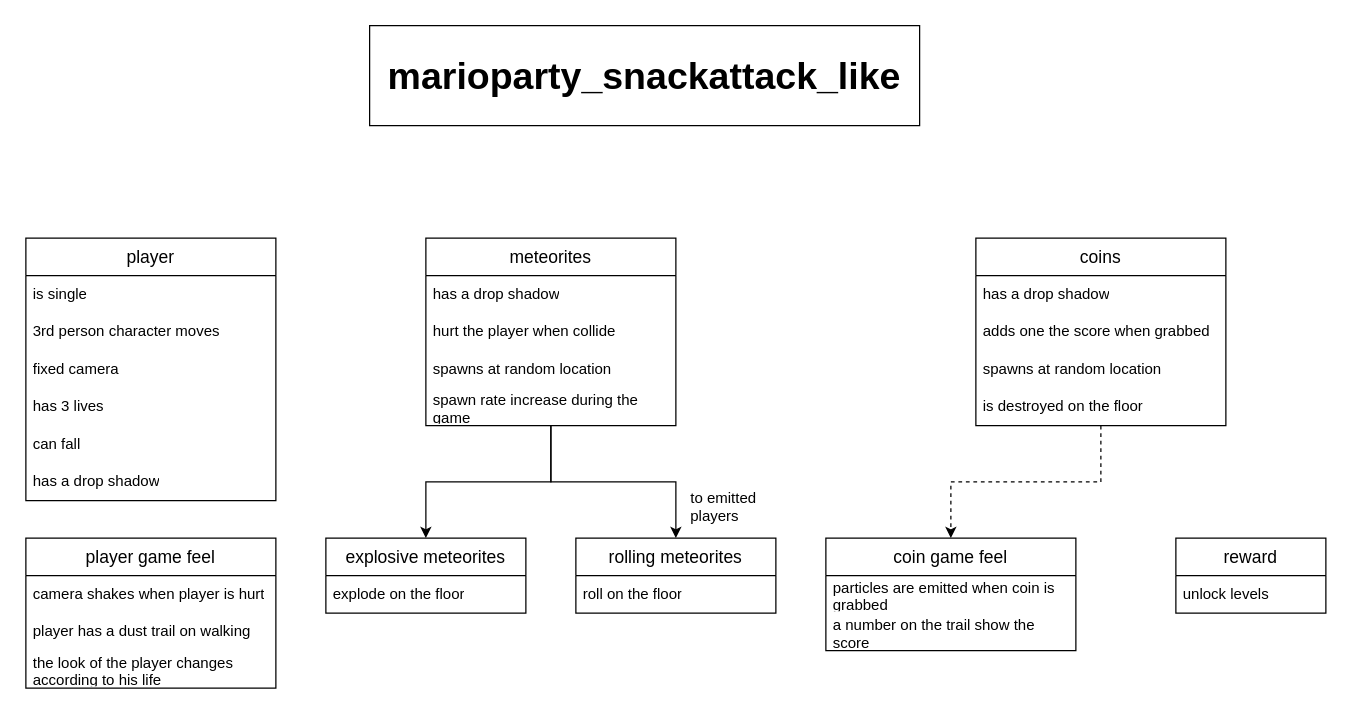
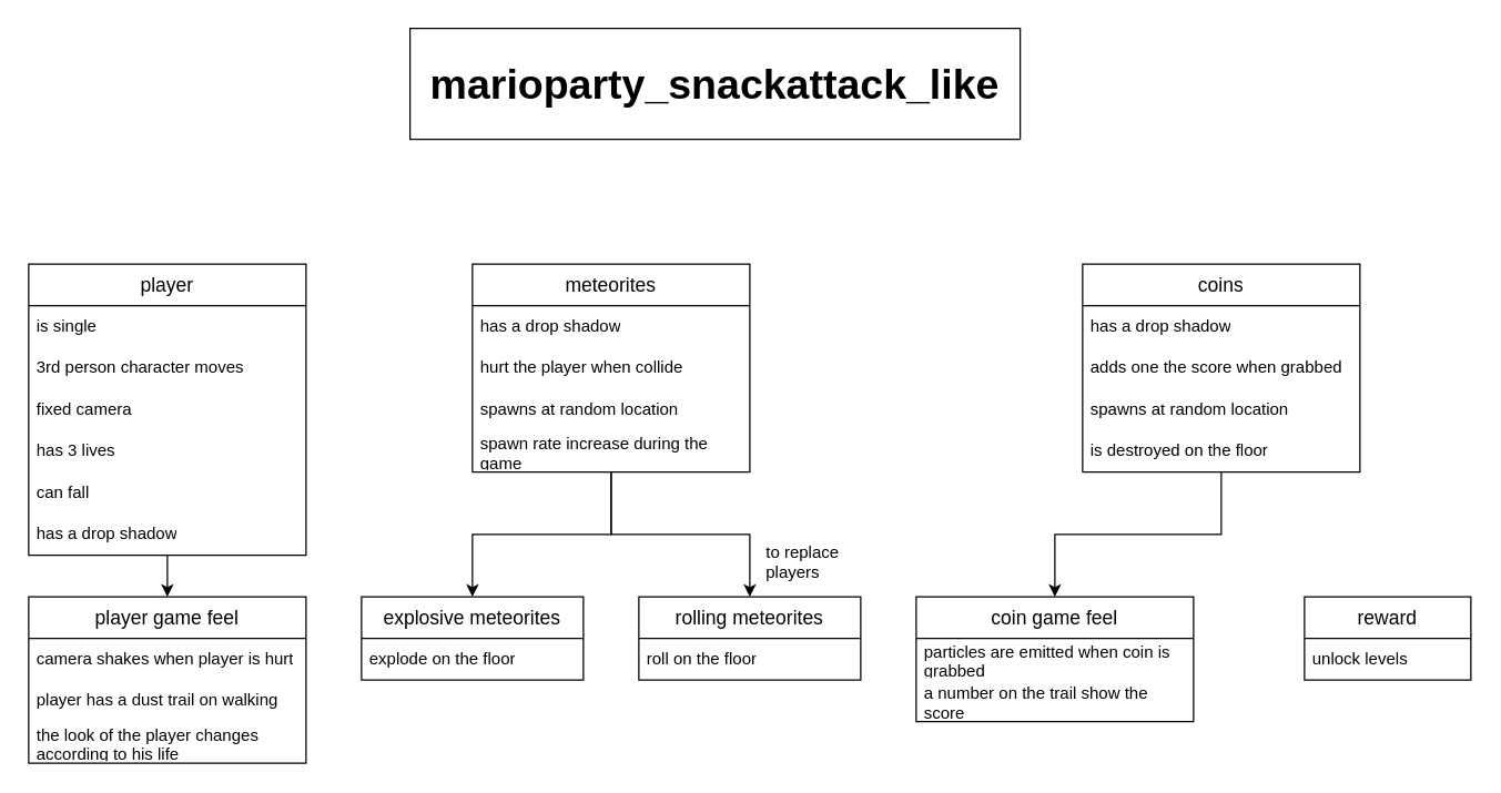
  <mxCell id="0" />
  <mxCell id="1" parent="0" />
  <mxCell id="2" value="marioparty_snackattack_like" style="text;html=1;align=center;verticalAlign=middle;whiteSpace=wrap;rounded=0;fontSize=30;fillColor=default;strokeColor=default;fontStyle=1" vertex="1" parent="1"><mxGeometry x="295" y="20" width="440" height="80" as="geometry" /></mxCell>
+ <mxCell id="3" style="edgeStyle=orthogonalEdgeStyle;rounded=0;orthogonalLoop=1;jettySize=auto;html=1;" edge="1" parent="1" source="4" target="29"><mxGeometry relative="1" as="geometry" /></mxCell>
  <mxCell id="4" value="player" style="swimlane;fontStyle=0;childLayout=stackLayout;horizontal=1;startSize=30;horizontalStack=0;resizeParent=1;resizeParentMax=0;resizeLast=0;collapsible=1;marginBottom=0;whiteSpace=wrap;html=1;fontSize=14;" vertex="1" parent="1"><mxGeometry x="20" y="190" width="200" height="210" as="geometry" /></mxCell>
  <mxCell id="5" value="is single" style="text;strokeColor=none;fillColor=none;align=left;verticalAlign=middle;spacingLeft=4;spacingRight=4;overflow=hidden;points=[[0,0.5],[1,0.5]];portConstraint=eastwest;rotatable=0;whiteSpace=wrap;html=1;" vertex="1" parent="4"><mxGeometry y="30" width="200" height="30" as="geometry" /></mxCell>
  <mxCell id="6" value="3rd person character moves" style="text;strokeColor=none;fillColor=none;align=left;verticalAlign=middle;spacingLeft=4;spacingRight=4;overflow=hidden;points=[[0,0.5],[1,0.5]];portConstraint=eastwest;rotatable=0;whiteSpace=wrap;html=1;" vertex="1" parent="4"><mxGeometry y="60" width="200" height="30" as="geometry" /></mxCell>
  <mxCell id="7" value="fixed camera" style="text;strokeColor=none;fillColor=none;align=left;verticalAlign=middle;spacingLeft=4;spacingRight=4;overflow=hidden;points=[[0,0.5],[1,0.5]];portConstraint=eastwest;rotatable=0;whiteSpace=wrap;html=1;" vertex="1" parent="4"><mxGeometry y="90" width="200" height="30" as="geometry" /></mxCell>
  <mxCell id="8" value="has 3 lives" style="text;strokeColor=none;fillColor=none;align=left;verticalAlign=middle;spacingLeft=4;spacingRight=4;overflow=hidden;points=[[0,0.5],[1,0.5]];portConstraint=eastwest;rotatable=0;whiteSpace=wrap;html=1;" vertex="1" parent="4"><mxGeometry y="120" width="200" height="30" as="geometry" /></mxCell>
  <mxCell id="9" value="can fall" style="text;strokeColor=none;fillColor=none;align=left;verticalAlign=middle;spacingLeft=4;spacingRight=4;overflow=hidden;points=[[0,0.5],[1,0.5]];portConstraint=eastwest;rotatable=0;whiteSpace=wrap;html=1;" vertex="1" parent="4"><mxGeometry y="150" width="200" height="30" as="geometry" /></mxCell>
  <mxCell id="10" value="has a drop shadow" style="text;strokeColor=none;fillColor=none;align=left;verticalAlign=middle;spacingLeft=4;spacingRight=4;overflow=hidden;points=[[0,0.5],[1,0.5]];portConstraint=eastwest;rotatable=0;whiteSpace=wrap;html=1;" vertex="1" parent="4"><mxGeometry y="180" width="200" height="30" as="geometry" /></mxCell>
  <mxCell id="11" style="edgeStyle=orthogonalEdgeStyle;rounded=0;orthogonalLoop=1;jettySize=auto;html=1;" edge="1" parent="1" source="13" target="18"><mxGeometry relative="1" as="geometry" /></mxCell>
  <mxCell id="12" style="edgeStyle=orthogonalEdgeStyle;rounded=0;orthogonalLoop=1;jettySize=auto;html=1;" edge="1" parent="1" source="13" target="20"><mxGeometry relative="1" as="geometry" /></mxCell>
  <mxCell id="13" value="meteorites" style="swimlane;fontStyle=0;childLayout=stackLayout;horizontal=1;startSize=30;horizontalStack=0;resizeParent=1;resizeParentMax=0;resizeLast=0;collapsible=1;marginBottom=0;whiteSpace=wrap;html=1;fontSize=14;" vertex="1" parent="1"><mxGeometry x="340" y="190" width="200" height="150" as="geometry" /></mxCell>
  <mxCell id="14" value="has a drop shadow" style="text;strokeColor=none;fillColor=none;align=left;verticalAlign=middle;spacingLeft=4;spacingRight=4;overflow=hidden;points=[[0,0.5],[1,0.5]];portConstraint=eastwest;rotatable=0;whiteSpace=wrap;html=1;" vertex="1" parent="13"><mxGeometry y="30" width="200" height="30" as="geometry" /></mxCell>
  <mxCell id="15" value="hurt the player when collide" style="text;strokeColor=none;fillColor=none;align=left;verticalAlign=middle;spacingLeft=4;spacingRight=4;overflow=hidden;points=[[0,0.5],[1,0.5]];portConstraint=eastwest;rotatable=0;whiteSpace=wrap;html=1;" vertex="1" parent="13"><mxGeometry y="60" width="200" height="30" as="geometry" /></mxCell>
  <mxCell id="16" value="spawns at random location" style="text;strokeColor=none;fillColor=none;align=left;verticalAlign=middle;spacingLeft=4;spacingRight=4;overflow=hidden;points=[[0,0.5],[1,0.5]];portConstraint=eastwest;rotatable=0;whiteSpace=wrap;html=1;" vertex="1" parent="13"><mxGeometry y="90" width="200" height="30" as="geometry" /></mxCell>
  <mxCell id="17" value="spawn rate increase during the game" style="text;strokeColor=none;fillColor=none;align=left;verticalAlign=middle;spacingLeft=4;spacingRight=4;overflow=hidden;points=[[0,0.5],[1,0.5]];portConstraint=eastwest;rotatable=0;whiteSpace=wrap;html=1;" vertex="1" parent="13"><mxGeometry y="120" width="200" height="30" as="geometry" /></mxCell>
  <mxCell id="18" value="explosive meteorites" style="swimlane;fontStyle=0;childLayout=stackLayout;horizontal=1;startSize=30;horizontalStack=0;resizeParent=1;resizeParentMax=0;resizeLast=0;collapsible=1;marginBottom=0;whiteSpace=wrap;html=1;fontSize=14;" vertex="1" parent="1"><mxGeometry x="260" y="430" width="160" height="60" as="geometry" /></mxCell>
  <mxCell id="19" value="explode on the floor" style="text;strokeColor=none;fillColor=none;align=left;verticalAlign=middle;spacingLeft=4;spacingRight=4;overflow=hidden;points=[[0,0.5],[1,0.5]];portConstraint=eastwest;rotatable=0;whiteSpace=wrap;html=1;" vertex="1" parent="18"><mxGeometry y="30" width="160" height="30" as="geometry" /></mxCell>
  <mxCell id="20" value="rolling meteorites" style="swimlane;fontStyle=0;childLayout=stackLayout;horizontal=1;startSize=30;horizontalStack=0;resizeParent=1;resizeParentMax=0;resizeLast=0;collapsible=1;marginBottom=0;whiteSpace=wrap;html=1;fontSize=14;" vertex="1" parent="1"><mxGeometry x="460" y="430" width="160" height="60" as="geometry" /></mxCell>
  <mxCell id="21" value="roll on the floor" style="text;strokeColor=none;fillColor=none;align=left;verticalAlign=middle;spacingLeft=4;spacingRight=4;overflow=hidden;points=[[0,0.5],[1,0.5]];portConstraint=eastwest;rotatable=0;whiteSpace=wrap;html=1;" vertex="1" parent="20"><mxGeometry y="30" width="160" height="30" as="geometry" /></mxCell>
- <mxCell id="22" style="edgeStyle=orthogonalEdgeStyle;rounded=0;orthogonalLoop=1;jettySize=auto;html=1;dashed=1;" edge="1" parent="1" source="23" target="33"><mxGeometry relative="1" as="geometry" /></mxCell>
+ <mxCell id="22" style="edgeStyle=orthogonalEdgeStyle;rounded=0;orthogonalLoop=1;jettySize=auto;html=1;" edge="1" parent="1" source="23" target="33"><mxGeometry relative="1" as="geometry" /></mxCell>
  <mxCell id="23" value="coins" style="swimlane;fontStyle=0;childLayout=stackLayout;horizontal=1;startSize=30;horizontalStack=0;resizeParent=1;resizeParentMax=0;resizeLast=0;collapsible=1;marginBottom=0;whiteSpace=wrap;html=1;fontSize=14;" vertex="1" parent="1"><mxGeometry x="780" y="190" width="200" height="150" as="geometry" /></mxCell>
  <mxCell id="24" value="has a drop shadow" style="text;strokeColor=none;fillColor=none;align=left;verticalAlign=middle;spacingLeft=4;spacingRight=4;overflow=hidden;points=[[0,0.5],[1,0.5]];portConstraint=eastwest;rotatable=0;whiteSpace=wrap;html=1;" vertex="1" parent="23"><mxGeometry y="30" width="200" height="30" as="geometry" /></mxCell>
  <mxCell id="25" value="adds one the score when grabbed" style="text;strokeColor=none;fillColor=none;align=left;verticalAlign=middle;spacingLeft=4;spacingRight=4;overflow=hidden;points=[[0,0.5],[1,0.5]];portConstraint=eastwest;rotatable=0;whiteSpace=wrap;html=1;" vertex="1" parent="23"><mxGeometry y="60" width="200" height="30" as="geometry" /></mxCell>
  <mxCell id="26" value="spawns at random location" style="text;strokeColor=none;fillColor=none;align=left;verticalAlign=middle;spacingLeft=4;spacingRight=4;overflow=hidden;points=[[0,0.5],[1,0.5]];portConstraint=eastwest;rotatable=0;whiteSpace=wrap;html=1;" vertex="1" parent="23"><mxGeometry y="90" width="200" height="30" as="geometry" /></mxCell>
  <mxCell id="27" value="is destroyed on the floor" style="text;strokeColor=none;fillColor=none;align=left;verticalAlign=middle;spacingLeft=4;spacingRight=4;overflow=hidden;points=[[0,0.5],[1,0.5]];portConstraint=eastwest;rotatable=0;whiteSpace=wrap;html=1;" vertex="1" parent="23"><mxGeometry y="120" width="200" height="30" as="geometry" /></mxCell>
- <mxCell id="28" value="to emitted players" style="text;html=1;align=left;verticalAlign=middle;whiteSpace=wrap;rounded=0;" vertex="1" parent="1"><mxGeometry x="550" y="390" width="60" height="30" as="geometry" /></mxCell>
+ <mxCell id="28" value="to replace players" style="text;html=1;align=left;verticalAlign=middle;whiteSpace=wrap;rounded=0;" vertex="1" parent="1"><mxGeometry x="550" y="390" width="60" height="30" as="geometry" /></mxCell>
  <mxCell id="29" value="player game feel" style="swimlane;fontStyle=0;childLayout=stackLayout;horizontal=1;startSize=30;horizontalStack=0;resizeParent=1;resizeParentMax=0;resizeLast=0;collapsible=1;marginBottom=0;whiteSpace=wrap;html=1;fontSize=14;" vertex="1" parent="1"><mxGeometry x="20" y="430" width="200" height="120" as="geometry" /></mxCell>
  <mxCell id="30" value="camera shakes when player is hurt" style="text;strokeColor=none;fillColor=none;align=left;verticalAlign=middle;spacingLeft=4;spacingRight=4;overflow=hidden;points=[[0,0.5],[1,0.5]];portConstraint=eastwest;rotatable=0;whiteSpace=wrap;html=1;" vertex="1" parent="29"><mxGeometry y="30" width="200" height="30" as="geometry" /></mxCell>
  <mxCell id="31" value="player has a dust trail on walking" style="text;strokeColor=none;fillColor=none;align=left;verticalAlign=middle;spacingLeft=4;spacingRight=4;overflow=hidden;points=[[0,0.5],[1,0.5]];portConstraint=eastwest;rotatable=0;whiteSpace=wrap;html=1;" vertex="1" parent="29"><mxGeometry y="60" width="200" height="30" as="geometry" /></mxCell>
  <mxCell id="32" value="the look of the player changes according to his life" style="text;strokeColor=none;fillColor=none;align=left;verticalAlign=middle;spacingLeft=4;spacingRight=4;overflow=hidden;points=[[0,0.5],[1,0.5]];portConstraint=eastwest;rotatable=0;whiteSpace=wrap;html=1;" vertex="1" parent="29"><mxGeometry y="90" width="200" height="30" as="geometry" /></mxCell>
  <mxCell id="33" value="coin game feel" style="swimlane;fontStyle=0;childLayout=stackLayout;horizontal=1;startSize=30;horizontalStack=0;resizeParent=1;resizeParentMax=0;resizeLast=0;collapsible=1;marginBottom=0;whiteSpace=wrap;html=1;fontSize=14;" vertex="1" parent="1"><mxGeometry x="660" y="430" width="200" height="90" as="geometry" /></mxCell>
  <mxCell id="34" value="particles are emitted when coin is grabbed" style="text;strokeColor=none;fillColor=none;align=left;verticalAlign=middle;spacingLeft=4;spacingRight=4;overflow=hidden;points=[[0,0.5],[1,0.5]];portConstraint=eastwest;rotatable=0;whiteSpace=wrap;html=1;" vertex="1" parent="33"><mxGeometry y="30" width="200" height="30" as="geometry" /></mxCell>
  <mxCell id="35" value="a number on the trail show the score" style="text;strokeColor=none;fillColor=none;align=left;verticalAlign=middle;spacingLeft=4;spacingRight=4;overflow=hidden;points=[[0,0.5],[1,0.5]];portConstraint=eastwest;rotatable=0;whiteSpace=wrap;html=1;" vertex="1" parent="33"><mxGeometry y="60" width="200" height="30" as="geometry" /></mxCell>
  <mxCell id="36" value="reward" style="swimlane;fontStyle=0;childLayout=stackLayout;horizontal=1;startSize=30;horizontalStack=0;resizeParent=1;resizeParentMax=0;resizeLast=0;collapsible=1;marginBottom=0;whiteSpace=wrap;html=1;fontSize=14;" vertex="1" parent="1"><mxGeometry x="940" y="430" width="120" height="60" as="geometry" /></mxCell>
  <mxCell id="37" value="unlock levels" style="text;strokeColor=none;fillColor=none;align=left;verticalAlign=middle;spacingLeft=4;spacingRight=4;overflow=hidden;points=[[0,0.5],[1,0.5]];portConstraint=eastwest;rotatable=0;whiteSpace=wrap;html=1;" vertex="1" parent="36"><mxGeometry y="30" width="120" height="30" as="geometry" /></mxCell>
